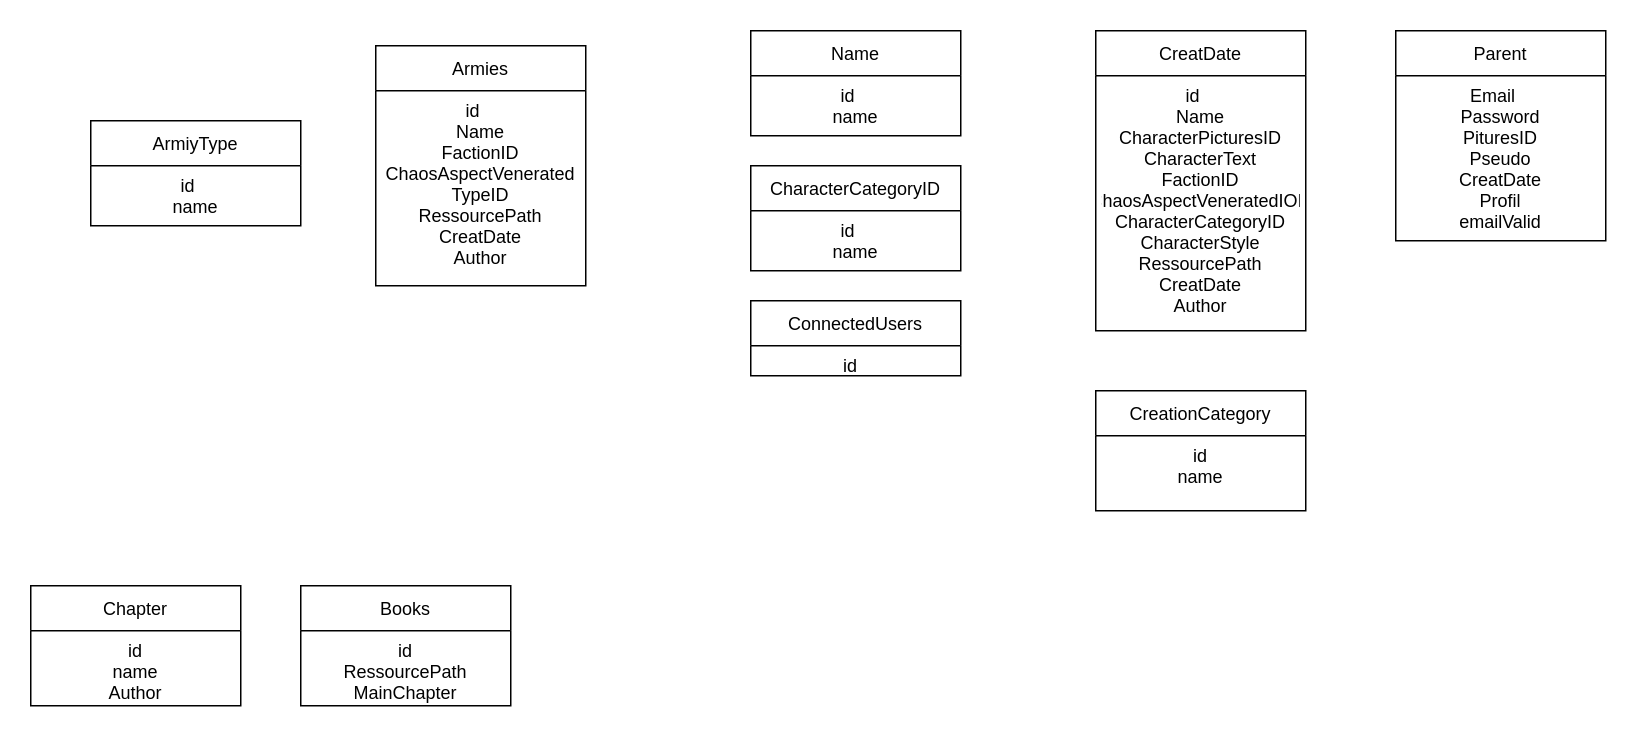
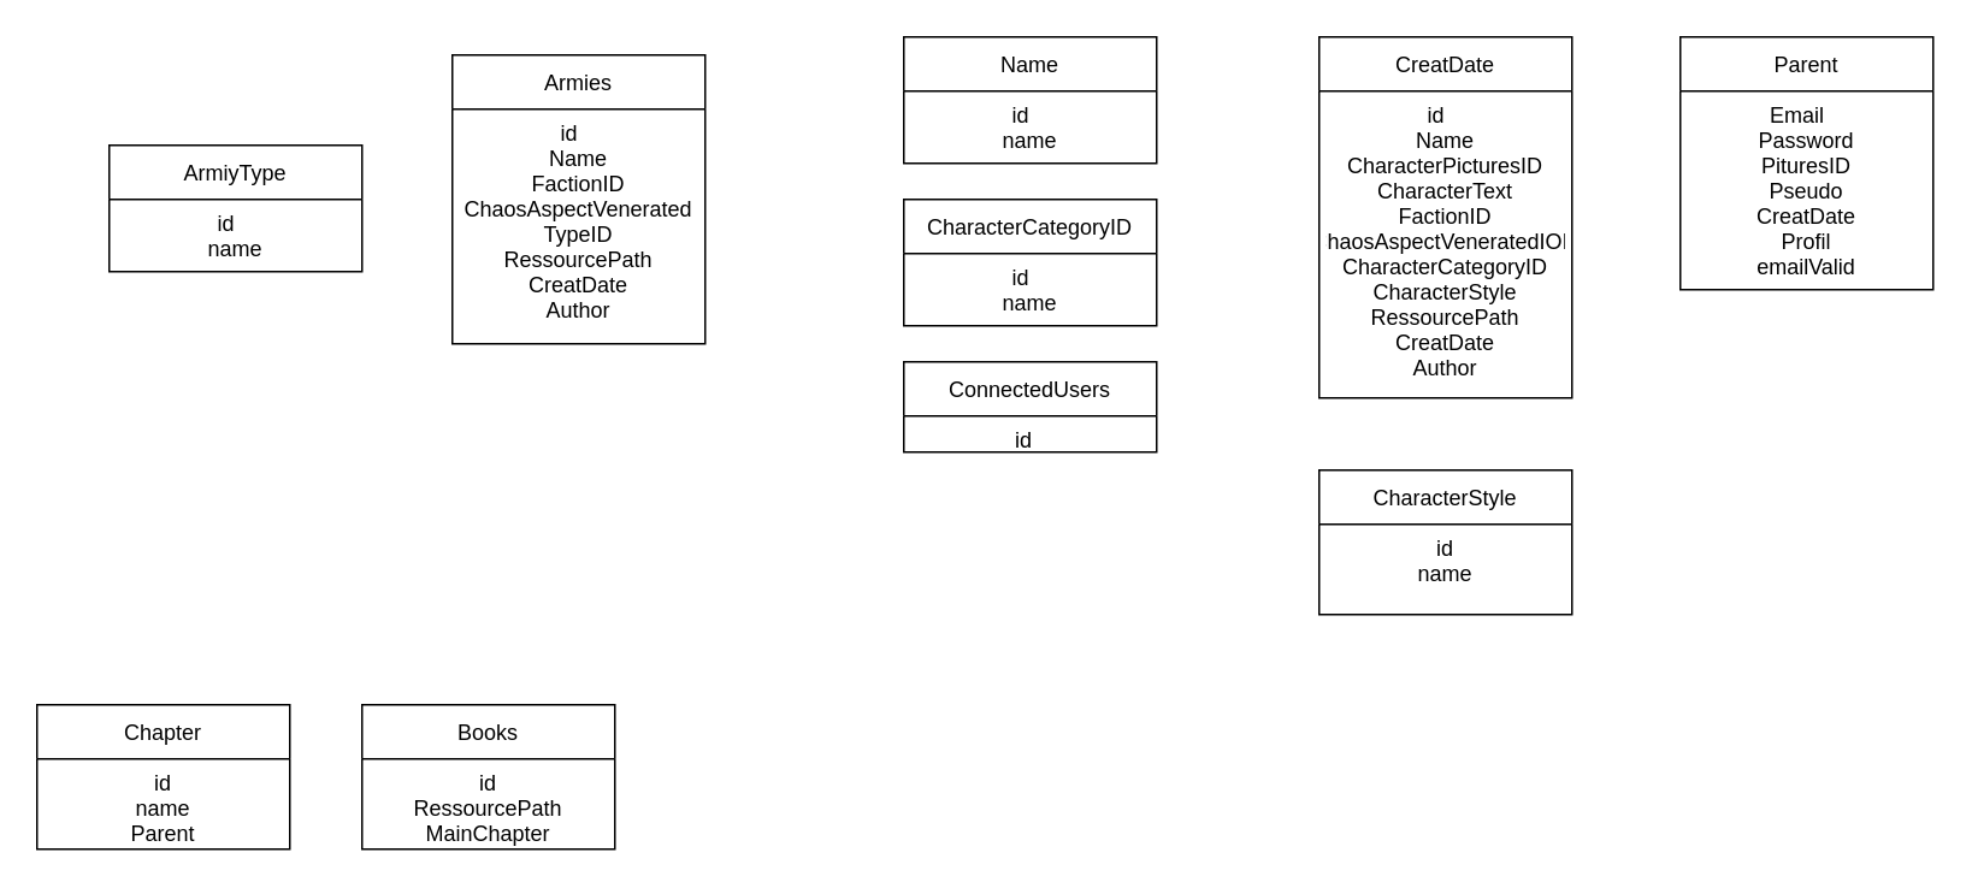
  <mxCell id="0" />
  <mxCell id="1" parent="0" />
  <mxCell id="2" value="Armies" style="swimlane;fontStyle=0;childLayout=stackLayout;horizontal=1;startSize=30;horizontalStack=0;resizeParent=1;resizeParentMax=0;resizeLast=0;collapsible=1;marginBottom=0;swimlaneLine=1;glass=0;" vertex="1" parent="1"><mxGeometry x="250" y="30" width="140" height="160" as="geometry" /></mxCell>
  <mxCell id="3" value="id   &#10;Name&#10;FactionID&#10;ChaosAspectVenerated&#10;TypeID&#10;RessourcePath&#10;CreatDate&#10;Author&#10;" style="text;strokeColor=none;fillColor=none;align=center;verticalAlign=top;spacingLeft=4;spacingRight=4;overflow=hidden;points=[[0,0.5],[1,0.5]];portConstraint=eastwest;rotatable=0;" vertex="1" parent="2"><mxGeometry y="30" width="140" height="130" as="geometry" /></mxCell>
  <mxCell id="4" value="ArmiyType" style="swimlane;fontStyle=0;childLayout=stackLayout;horizontal=1;startSize=30;horizontalStack=0;resizeParent=1;resizeParentMax=0;resizeLast=0;collapsible=1;marginBottom=0;swimlaneLine=1;glass=0;" vertex="1" parent="1"><mxGeometry x="60" y="80" width="140" height="70" as="geometry"><mxRectangle x="10" y="150" width="90" height="30" as="alternateBounds" /></mxGeometry></mxCell>
  <mxCell id="5" value="id   &#10;name" style="text;strokeColor=none;fillColor=none;align=center;verticalAlign=top;spacingLeft=4;spacingRight=4;overflow=hidden;points=[[0,0.5],[1,0.5]];portConstraint=eastwest;rotatable=0;" vertex="1" parent="4"><mxGeometry y="30" width="140" height="40" as="geometry" /></mxCell>
  <mxCell id="6" value="Name" style="swimlane;fontStyle=0;childLayout=stackLayout;horizontal=1;startSize=30;horizontalStack=0;resizeParent=1;resizeParentMax=0;resizeLast=0;collapsible=1;marginBottom=0;swimlaneLine=1;glass=0;" vertex="1" parent="1"><mxGeometry x="500" y="20" width="140" height="70" as="geometry"><mxRectangle x="10" y="150" width="90" height="30" as="alternateBounds" /></mxGeometry></mxCell>
  <mxCell id="7" value="id   &#10;name" style="text;strokeColor=none;fillColor=none;align=center;verticalAlign=top;spacingLeft=4;spacingRight=4;overflow=hidden;points=[[0,0.5],[1,0.5]];portConstraint=eastwest;rotatable=0;" vertex="1" parent="6"><mxGeometry y="30" width="140" height="40" as="geometry" /></mxCell>
  <mxCell id="8" value="CharacterCategoryID" style="swimlane;fontStyle=0;childLayout=stackLayout;horizontal=1;startSize=30;horizontalStack=0;resizeParent=1;resizeParentMax=0;resizeLast=0;collapsible=1;marginBottom=0;swimlaneLine=1;glass=0;" vertex="1" parent="1"><mxGeometry x="500" y="110" width="140" height="70" as="geometry"><mxRectangle x="10" y="150" width="90" height="30" as="alternateBounds" /></mxGeometry></mxCell>
  <mxCell id="9" value="id   &#10;name" style="text;strokeColor=none;fillColor=none;align=center;verticalAlign=top;spacingLeft=4;spacingRight=4;overflow=hidden;points=[[0,0.5],[1,0.5]];portConstraint=eastwest;rotatable=0;" vertex="1" parent="8"><mxGeometry y="30" width="140" height="40" as="geometry" /></mxCell>
  <mxCell id="10" value="ConnectedUsers" style="swimlane;fontStyle=0;childLayout=stackLayout;horizontal=1;startSize=30;horizontalStack=0;resizeParent=1;resizeParentMax=0;resizeLast=0;collapsible=1;marginBottom=0;swimlaneLine=1;glass=0;" vertex="1" parent="1"><mxGeometry x="500" y="200" width="140" height="50" as="geometry"><mxRectangle x="10" y="150" width="90" height="30" as="alternateBounds" /></mxGeometry></mxCell>
  <mxCell id="11" value="id  " style="text;strokeColor=none;fillColor=none;align=center;verticalAlign=top;spacingLeft=4;spacingRight=4;overflow=hidden;points=[[0,0.5],[1,0.5]];portConstraint=eastwest;rotatable=0;" vertex="1" parent="10"><mxGeometry y="30" width="140" height="20" as="geometry" /></mxCell>
  <mxCell id="12" value="CreatDate" style="swimlane;fontStyle=0;childLayout=stackLayout;horizontal=1;startSize=30;horizontalStack=0;resizeParent=1;resizeParentMax=0;resizeLast=0;collapsible=1;marginBottom=0;swimlaneLine=1;glass=0;" vertex="1" parent="1"><mxGeometry x="730" y="20" width="140" height="200" as="geometry" /></mxCell>
  <mxCell id="13" value="id   &#10;Name&#10;CharacterPicturesID&#10;CharacterText&#10;FactionID&#10;ChaosAspectVeneratedIOD&#10;CharacterCategoryID&#10;CharacterStyle&#10;RessourcePath&#10;CreatDate&#10;Author&#10;" style="text;strokeColor=none;fillColor=none;align=center;verticalAlign=top;spacingLeft=4;spacingRight=4;overflow=hidden;points=[[0,0.5],[1,0.5]];portConstraint=eastwest;rotatable=0;" vertex="1" parent="12"><mxGeometry y="30" width="140" height="170" as="geometry" /></mxCell>
  <mxCell id="14" value="Parent" style="swimlane;fontStyle=0;childLayout=stackLayout;horizontal=1;startSize=30;horizontalStack=0;resizeParent=1;resizeParentMax=0;resizeLast=0;collapsible=1;marginBottom=0;swimlaneLine=1;glass=0;" vertex="1" parent="1"><mxGeometry x="930" y="20" width="140" height="140" as="geometry" /></mxCell>
  <mxCell id="15" value="Email   &#10;Password&#10;PituresID&#10;Pseudo&#10;CreatDate&#10;Profil&#10;emailValid" style="text;strokeColor=none;fillColor=none;align=center;verticalAlign=top;spacingLeft=4;spacingRight=4;overflow=hidden;points=[[0,0.5],[1,0.5]];portConstraint=eastwest;rotatable=0;" vertex="1" parent="14"><mxGeometry y="30" width="140" height="110" as="geometry" /></mxCell>
- <mxCell id="16" value="CreationCategory" style="swimlane;fontStyle=0;childLayout=stackLayout;horizontal=1;startSize=30;horizontalStack=0;resizeParent=1;resizeParentMax=0;resizeLast=0;collapsible=1;marginBottom=0;swimlaneLine=1;glass=0;" vertex="1" parent="1"><mxGeometry x="730" y="260" width="140" height="80" as="geometry"><mxRectangle x="10" y="150" width="90" height="30" as="alternateBounds" /></mxGeometry></mxCell>
+ <mxCell id="16" value="CharacterStyle" style="swimlane;fontStyle=0;childLayout=stackLayout;horizontal=1;startSize=30;horizontalStack=0;resizeParent=1;resizeParentMax=0;resizeLast=0;collapsible=1;marginBottom=0;swimlaneLine=1;glass=0;" vertex="1" parent="1"><mxGeometry x="730" y="260" width="140" height="80" as="geometry"><mxRectangle x="10" y="150" width="90" height="30" as="alternateBounds" /></mxGeometry></mxCell>
  <mxCell id="17" value="id&#10;name" style="text;strokeColor=none;fillColor=none;align=center;verticalAlign=top;spacingLeft=4;spacingRight=4;overflow=hidden;points=[[0,0.5],[1,0.5]];portConstraint=eastwest;rotatable=0;" vertex="1" parent="16"><mxGeometry y="30" width="140" height="50" as="geometry" /></mxCell>
  <mxCell id="18" value="Books" style="swimlane;fontStyle=0;childLayout=stackLayout;horizontal=1;startSize=30;horizontalStack=0;resizeParent=1;resizeParentMax=0;resizeLast=0;collapsible=1;marginBottom=0;swimlaneLine=1;glass=0;" vertex="1" parent="1"><mxGeometry x="200" y="390" width="140" height="80" as="geometry"><mxRectangle x="10" y="150" width="90" height="30" as="alternateBounds" /></mxGeometry></mxCell>
  <mxCell id="19" value="id&#10;RessourcePath&#10;MainChapter" style="text;strokeColor=none;fillColor=none;align=center;verticalAlign=top;spacingLeft=4;spacingRight=4;overflow=hidden;points=[[0,0.5],[1,0.5]];portConstraint=eastwest;rotatable=0;" vertex="1" parent="18"><mxGeometry y="30" width="140" height="50" as="geometry" /></mxCell>
  <mxCell id="20" value="Chapter" style="swimlane;fontStyle=0;childLayout=stackLayout;horizontal=1;startSize=30;horizontalStack=0;resizeParent=1;resizeParentMax=0;resizeLast=0;collapsible=1;marginBottom=0;swimlaneLine=1;glass=0;" vertex="1" parent="1"><mxGeometry x="20" y="390" width="140" height="80" as="geometry"><mxRectangle x="10" y="150" width="90" height="30" as="alternateBounds" /></mxGeometry></mxCell>
- <mxCell id="21" value="id&#10;name&#10;Author" style="text;strokeColor=none;fillColor=none;align=center;verticalAlign=top;spacingLeft=4;spacingRight=4;overflow=hidden;points=[[0,0.5],[1,0.5]];portConstraint=eastwest;rotatable=0;" vertex="1" parent="20"><mxGeometry y="30" width="140" height="50" as="geometry" /></mxCell>
+ <mxCell id="21" value="id&#10;name&#10;Parent" style="text;strokeColor=none;fillColor=none;align=center;verticalAlign=top;spacingLeft=4;spacingRight=4;overflow=hidden;points=[[0,0.5],[1,0.5]];portConstraint=eastwest;rotatable=0;" vertex="1" parent="20"><mxGeometry y="30" width="140" height="50" as="geometry" /></mxCell>
